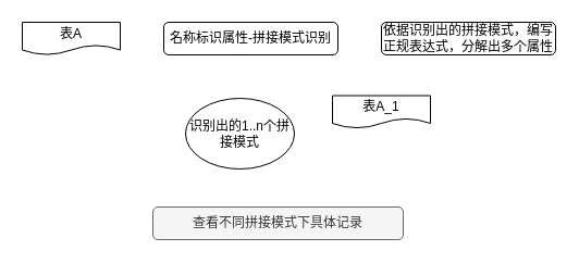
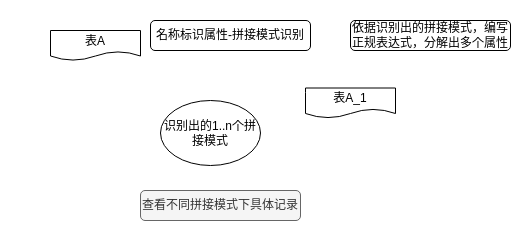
  <mxCell id="0" />
  <mxCell id="1" parent="0" />
- <mxCell id="2" value="表A" style="shape=document;whiteSpace=wrap;html=1;boundedLbl=1;" parent="1" vertex="1"><mxGeometry x="20" y="20" width="90" height="30" as="geometry" /></mxCell>
+ <mxCell id="2" value="表A" style="shape=document;whiteSpace=wrap;html=1;boundedLbl=1;" parent="1" vertex="1"><mxGeometry x="50" y="30" width="90" height="30" as="geometry" /></mxCell>
  <mxCell id="3" value="名称标识属性-拼接模式识别" style="rounded=1;whiteSpace=wrap;html=1;" parent="1" vertex="1"><mxGeometry x="150" y="20" width="160" height="30" as="geometry" /></mxCell>
  <mxCell id="4" value="依据识别出的拼接模式，编写正规表达式，分解出多个属性" style="rounded=1;whiteSpace=wrap;html=1;" parent="1" vertex="1"><mxGeometry x="350" y="20" width="160" height="30" as="geometry" /></mxCell>
- <mxCell id="5" value="识别出的1..n个拼接模式" style="ellipse;whiteSpace=wrap;html=1;" parent="1" vertex="1"><mxGeometry x="170" y="90" width="100" height="65" as="geometry" /></mxCell>
- <mxCell id="6" value="查看不同拼接模式下具体记录" style="rounded=1;whiteSpace=wrap;html=1;fillColor=#f5f5f5;strokeColor=#666666;fontColor=#333333;" vertex="1" parent="1"><mxGeometry x="140" y="190" width="230" height="30" as="geometry" /></mxCell>
+ <mxCell id="5" value="识别出的1..n个拼接模式" style="ellipse;whiteSpace=wrap;html=1;" parent="1" vertex="1"><mxGeometry x="160" y="100" width="100" height="65" as="geometry" /></mxCell>
+ <mxCell id="6" value="查看不同拼接模式下具体记录" style="rounded=1;whiteSpace=wrap;html=1;fillColor=#f5f5f5;strokeColor=#666666;fontColor=#333333;" vertex="1" parent="1"><mxGeometry x="140" y="190" width="160" height="30" as="geometry" /></mxCell>
  <mxCell id="7" value="表A_1" style="shape=document;whiteSpace=wrap;html=1;boundedLbl=1;" vertex="1" parent="1"><mxGeometry x="305" y="87.5" width="90" height="30" as="geometry" /></mxCell>
